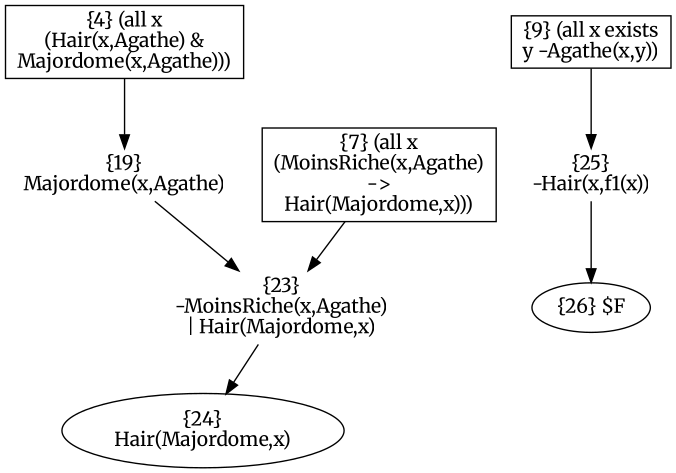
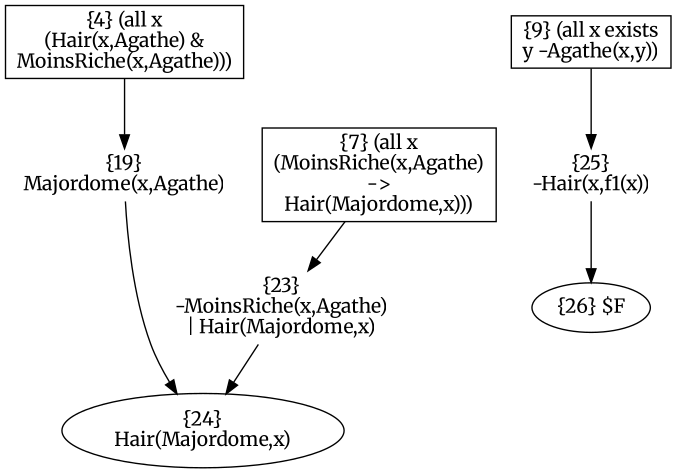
  strict digraph {
    fontname=Merriweather
    root=26
    node [fontname=Merriweather shape=box]
    edge [fontname=Merriweather]
-   n1 [label="{4} (all x\n(Hair(x,Agathe) &\nMajordome(x,Agathe)))"]
+   n1 [label="{4} (all x\n(Hair(x,Agathe) &\nMoinsRiche(x,Agathe)))"]
    n2 [label="{19}\nMajordome(x,Agathe)" shape=plaintext]
    n3 [label="{24}\nHair(Majordome,x)" shape=ellipse]
    n4 [label="{7} (all x\n(MoinsRiche(x,Agathe)\n->\nHair(Majordome,x)))"]
    n5 [label="{23}\n-MoinsRiche(x,Agathe)\n| Hair(Majordome,x)" shape=plaintext]
    n6 [label="{9} (all x exists\ny -Agathe(x,y))"]
    n7 [label="{25}\n-Hair(x,f1(x))" shape=plaintext]
    n8 [label="{26} $F" shape=ellipse]
    n1 -> n2
-   n2 -> n5
+   n2 -> n3
    n4 -> n5
    n5 -> n3
    n6 -> n7
    n7 -> n8
  }
